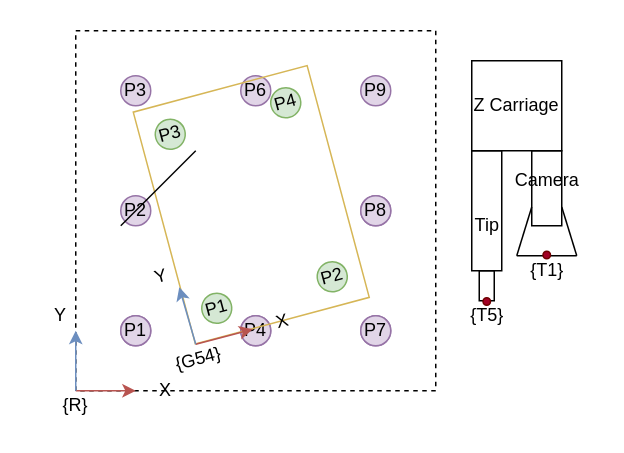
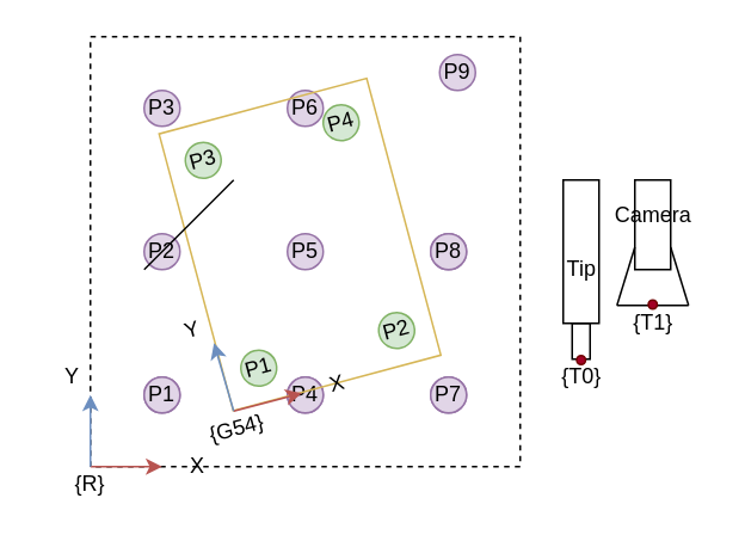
  <mxCell id="0" />
  <mxCell id="1" parent="0" />
  <mxCell id="2" value="" style="rounded=0;whiteSpace=wrap;html=1;fillColor=none;dashed=1;" vertex="1" parent="1"><mxGeometry x="50" y="20" width="240" height="240" as="geometry" /></mxCell>
  <mxCell id="3" value="P1" style="ellipse;whiteSpace=wrap;html=1;fillColor=#e1d5e7;strokeColor=#9673a6;connectable=0;" vertex="1" parent="1"><mxGeometry x="80" y="210" width="20" height="20" as="geometry" /></mxCell>
  <mxCell id="4" value="P7" style="ellipse;whiteSpace=wrap;html=1;fillColor=#e1d5e7;strokeColor=#9673a6;connectable=0;" vertex="1" parent="1"><mxGeometry x="240" y="210" width="20" height="20" as="geometry" /></mxCell>
  <mxCell id="5" value="P6" style="ellipse;whiteSpace=wrap;html=1;fillColor=#e1d5e7;strokeColor=#9673a6;connectable=0;" vertex="1" parent="1"><mxGeometry x="160" y="50" width="20" height="20" as="geometry" /></mxCell>
+ <mxCell id="6" value="P5" style="ellipse;whiteSpace=wrap;html=1;fillColor=#e1d5e7;strokeColor=#9673a6;connectable=0;" vertex="1" parent="1"><mxGeometry x="160" y="130" width="20" height="20" as="geometry" /></mxCell>
  <mxCell id="7" value="P4" style="ellipse;whiteSpace=wrap;html=1;fillColor=#e1d5e7;strokeColor=#9673a6;connectable=0;" vertex="1" parent="1"><mxGeometry x="160" y="210" width="20" height="20" as="geometry" /></mxCell>
  <mxCell id="8" value="P3" style="ellipse;whiteSpace=wrap;html=1;fillColor=#e1d5e7;strokeColor=#9673a6;connectable=0;" vertex="1" parent="1"><mxGeometry x="80" y="50" width="20" height="20" as="geometry" /></mxCell>
  <mxCell id="9" value="P2" style="ellipse;whiteSpace=wrap;html=1;fillColor=#e1d5e7;strokeColor=#9673a6;connectable=0;" vertex="1" parent="1"><mxGeometry x="80" y="130" width="20" height="20" as="geometry" /></mxCell>
- <mxCell id="10" value="P9" style="ellipse;whiteSpace=wrap;html=1;fillColor=#e1d5e7;strokeColor=#9673a6;connectable=0;" vertex="1" parent="1"><mxGeometry x="240" y="50" width="20" height="20" as="geometry" /></mxCell>
+ <mxCell id="10" value="P9" style="ellipse;whiteSpace=wrap;html=1;fillColor=#e1d5e7;strokeColor=#9673a6;connectable=0;" vertex="1" parent="1"><mxGeometry x="245" y="30" width="20" height="20" as="geometry" /></mxCell>
  <mxCell id="11" value="P8" style="ellipse;whiteSpace=wrap;html=1;fillColor=#e1d5e7;strokeColor=#9673a6;connectable=0;" vertex="1" parent="1"><mxGeometry x="240" y="130" width="20" height="20" as="geometry" /></mxCell>
  <mxCell id="12" value="" style="endArrow=classic;html=1;fillColor=#f8cecc;strokeColor=#b85450;" edge="1" parent="1"><mxGeometry width="50" height="50" relative="1" as="geometry"><mxPoint x="50" y="260" as="sourcePoint" /><mxPoint x="90" y="260" as="targetPoint" /></mxGeometry></mxCell>
  <mxCell id="13" value="" style="endArrow=classic;html=1;fillColor=#dae8fc;strokeColor=#6c8ebf;" edge="1" parent="1"><mxGeometry width="50" height="50" relative="1" as="geometry"><mxPoint x="50" y="260" as="sourcePoint" /><mxPoint x="50" y="220" as="targetPoint" /></mxGeometry></mxCell>
  <mxCell id="14" value="X" style="text;html=1;strokeColor=none;fillColor=none;align=center;verticalAlign=middle;whiteSpace=wrap;rounded=0;" vertex="1" parent="1"><mxGeometry x="90" y="250" width="40" height="20" as="geometry" /></mxCell>
  <mxCell id="15" value="Y" style="text;html=1;strokeColor=none;fillColor=none;align=center;verticalAlign=middle;whiteSpace=wrap;rounded=0;" vertex="1" parent="1"><mxGeometry x="20" y="200" width="40" height="20" as="geometry" /></mxCell>
  <mxCell id="16" value="{R}" style="text;html=1;strokeColor=none;fillColor=none;align=center;verticalAlign=middle;whiteSpace=wrap;rounded=0;" vertex="1" parent="1"><mxGeometry x="30" y="260" width="40" height="20" as="geometry" /></mxCell>
  <mxCell id="17" value="P1" style="ellipse;whiteSpace=wrap;html=1;fillColor=#e1d5e7;strokeColor=#9673a6;connectable=0;" vertex="1" parent="1"><mxGeometry x="80" y="210" width="20" height="20" as="geometry" /></mxCell>
  <mxCell id="18" value="P4" style="ellipse;whiteSpace=wrap;html=1;fillColor=#e1d5e7;strokeColor=#9673a6;connectable=0;" vertex="1" parent="1"><mxGeometry x="160" y="210" width="20" height="20" as="geometry" /></mxCell>
  <mxCell id="19" value="P7" style="ellipse;whiteSpace=wrap;html=1;fillColor=#e1d5e7;strokeColor=#9673a6;connectable=0;" vertex="1" parent="1"><mxGeometry x="240" y="210" width="20" height="20" as="geometry" /></mxCell>
  <mxCell id="20" value="P8" style="ellipse;whiteSpace=wrap;html=1;fillColor=#e1d5e7;strokeColor=#9673a6;connectable=0;" vertex="1" parent="1"><mxGeometry x="240" y="130" width="20" height="20" as="geometry" /></mxCell>
  <mxCell id="21" value="" style="group;rotation=-15;dashed=1;" vertex="1" connectable="0" parent="1"><mxGeometry x="80" y="60" width="150" height="180" as="geometry" /></mxCell>
  <mxCell id="22" value="" style="group;rotation=-15;" vertex="1" connectable="0" parent="21"><mxGeometry width="150" height="180" as="geometry" /></mxCell>
  <mxCell id="23" value="" style="rounded=0;whiteSpace=wrap;html=1;strokeColor=#d6b656;fillColor=none;rotation=-15;" vertex="1" parent="22"><mxGeometry x="27" y="-4" width="120" height="160" as="geometry" /></mxCell>
  <mxCell id="24" value="" style="endArrow=classic;html=1;fillColor=#f8cecc;strokeColor=#b85450;" edge="1" parent="22"><mxGeometry width="50" height="50" relative="1" as="geometry"><mxPoint x="50" y="169" as="sourcePoint" /><mxPoint x="88" y="159" as="targetPoint" /></mxGeometry></mxCell>
  <mxCell id="25" value="" style="endArrow=classic;html=1;fillColor=#dae8fc;strokeColor=#6c8ebf;" edge="1" parent="22"><mxGeometry width="50" height="50" relative="1" as="geometry"><mxPoint x="50" y="169" as="sourcePoint" /><mxPoint x="39" y="131" as="targetPoint" /></mxGeometry></mxCell>
  <mxCell id="26" value="X" style="text;html=1;strokeColor=none;fillColor=none;align=center;verticalAlign=middle;whiteSpace=wrap;rounded=0;rotation=-15;" vertex="1" parent="22"><mxGeometry x="88" y="144" width="40" height="20" as="geometry" /></mxCell>
  <mxCell id="27" value="Y" style="text;html=1;strokeColor=none;fillColor=none;align=center;verticalAlign=middle;whiteSpace=wrap;rounded=0;rotation=-15;" vertex="1" parent="22"><mxGeometry x="7" y="114" width="40" height="20" as="geometry" /></mxCell>
  <mxCell id="28" value="{G54}" style="text;html=1;strokeColor=none;fillColor=none;align=center;verticalAlign=middle;whiteSpace=wrap;rounded=0;rotation=-15;" vertex="1" parent="22"><mxGeometry x="32" y="169" width="40" height="20" as="geometry" /></mxCell>
  <mxCell id="29" value="P2" style="ellipse;whiteSpace=wrap;html=1;fillColor=#d5e8d4;strokeColor=#82b366;connectable=0;rotation=-15;" vertex="1" parent="22"><mxGeometry x="131" y="114" width="20" height="20" as="geometry" /></mxCell>
  <mxCell id="30" value="P4" style="ellipse;whiteSpace=wrap;html=1;fillColor=#d5e8d4;strokeColor=#82b366;connectable=0;rotation=-15;" vertex="1" parent="22"><mxGeometry x="100" y="-2" width="20" height="20" as="geometry" /></mxCell>
  <mxCell id="31" value="P1" style="ellipse;whiteSpace=wrap;html=1;fillColor=#d5e8d4;strokeColor=#82b366;connectable=0;rotation=-15;" vertex="1" parent="21"><mxGeometry x="54" y="135" width="20" height="20" as="geometry" /></mxCell>
  <mxCell id="32" value="P3" style="ellipse;whiteSpace=wrap;html=1;fillColor=#d5e8d4;strokeColor=#82b366;connectable=0;rotation=-15;" vertex="1" parent="21"><mxGeometry x="23" y="19" width="20" height="20" as="geometry" /></mxCell>
  <mxCell id="33" value="" style="rounded=0;whiteSpace=wrap;html=1;fillColor=none;" vertex="1" parent="1"><mxGeometry x="314" y="100" width="20" height="80" as="geometry" /></mxCell>
  <mxCell id="34" value="" style="rounded=0;whiteSpace=wrap;html=1;fillColor=none;" vertex="1" parent="1"><mxGeometry x="354" y="100" width="20" height="50" as="geometry" /></mxCell>
- <mxCell id="35" value="Z Carriage" style="rounded=0;whiteSpace=wrap;html=1;fillColor=none;" vertex="1" parent="1"><mxGeometry x="314" y="40" width="60" height="60" as="geometry" /></mxCell>
  <mxCell id="36" value="" style="endArrow=none;html=1;" edge="1" parent="1"><mxGeometry width="50" height="50" relative="1" as="geometry"><mxPoint x="80" y="150" as="sourcePoint" /><mxPoint x="130" y="100" as="targetPoint" /></mxGeometry></mxCell>
  <mxCell id="37" value="" style="endArrow=none;html=1;entryX=0;entryY=0.75;entryDx=0;entryDy=0;" edge="1" parent="1" target="34"><mxGeometry width="50" height="50" relative="1" as="geometry"><mxPoint x="344" y="170" as="sourcePoint" /><mxPoint x="354" y="160" as="targetPoint" /></mxGeometry></mxCell>
  <mxCell id="38" value="" style="endArrow=none;html=1;" edge="1" parent="1"><mxGeometry width="50" height="50" relative="1" as="geometry"><mxPoint x="344" y="170" as="sourcePoint" /><mxPoint x="384" y="170" as="targetPoint" /></mxGeometry></mxCell>
  <mxCell id="39" value="" style="endArrow=none;html=1;exitX=1;exitY=0.75;exitDx=0;exitDy=0;" edge="1" parent="1" source="34"><mxGeometry width="50" height="50" relative="1" as="geometry"><mxPoint x="376" y="162" as="sourcePoint" /><mxPoint x="384" y="170" as="targetPoint" /></mxGeometry></mxCell>
  <mxCell id="40" value="Camera" style="text;html=1;align=center;verticalAlign=middle;resizable=0;points=[];autosize=1;strokeColor=none;" vertex="1" parent="1"><mxGeometry x="334" y="110" width="60" height="20" as="geometry" /></mxCell>
  <mxCell id="41" value="Tip" style="text;html=1;align=center;verticalAlign=middle;resizable=0;points=[];autosize=1;strokeColor=none;" vertex="1" parent="1"><mxGeometry x="309" y="140" width="30" height="20" as="geometry" /></mxCell>
  <mxCell id="42" value="" style="rounded=0;whiteSpace=wrap;html=1;fillColor=none;" vertex="1" parent="1"><mxGeometry x="319" y="180" width="10" height="20" as="geometry" /></mxCell>
- <mxCell id="43" value="{T5}" style="text;html=1;align=center;verticalAlign=middle;resizable=0;points=[];autosize=1;strokeColor=none;" vertex="1" parent="1"><mxGeometry x="304" y="200" width="40" height="20" as="geometry" /></mxCell>
+ <mxCell id="43" value="{T0}" style="text;html=1;align=center;verticalAlign=middle;resizable=0;points=[];autosize=1;strokeColor=none;" vertex="1" parent="1"><mxGeometry x="304" y="200" width="40" height="20" as="geometry" /></mxCell>
  <mxCell id="44" value="{T1}" style="text;html=1;align=center;verticalAlign=middle;resizable=0;points=[];autosize=1;strokeColor=none;" vertex="1" parent="1"><mxGeometry x="344" y="170" width="40" height="20" as="geometry" /></mxCell>
  <mxCell id="45" value="" style="ellipse;whiteSpace=wrap;html=1;aspect=fixed;fillColor=#a20025;strokeColor=#6F0000;fontColor=#ffffff;" vertex="1" parent="1"><mxGeometry x="361.5" y="167" width="5" height="5" as="geometry" /></mxCell>
  <mxCell id="46" value="" style="ellipse;whiteSpace=wrap;html=1;aspect=fixed;fillColor=#a20025;strokeColor=#6F0000;fontColor=#ffffff;" vertex="1" parent="1"><mxGeometry x="321.5" y="198" width="5" height="5" as="geometry" /></mxCell>
